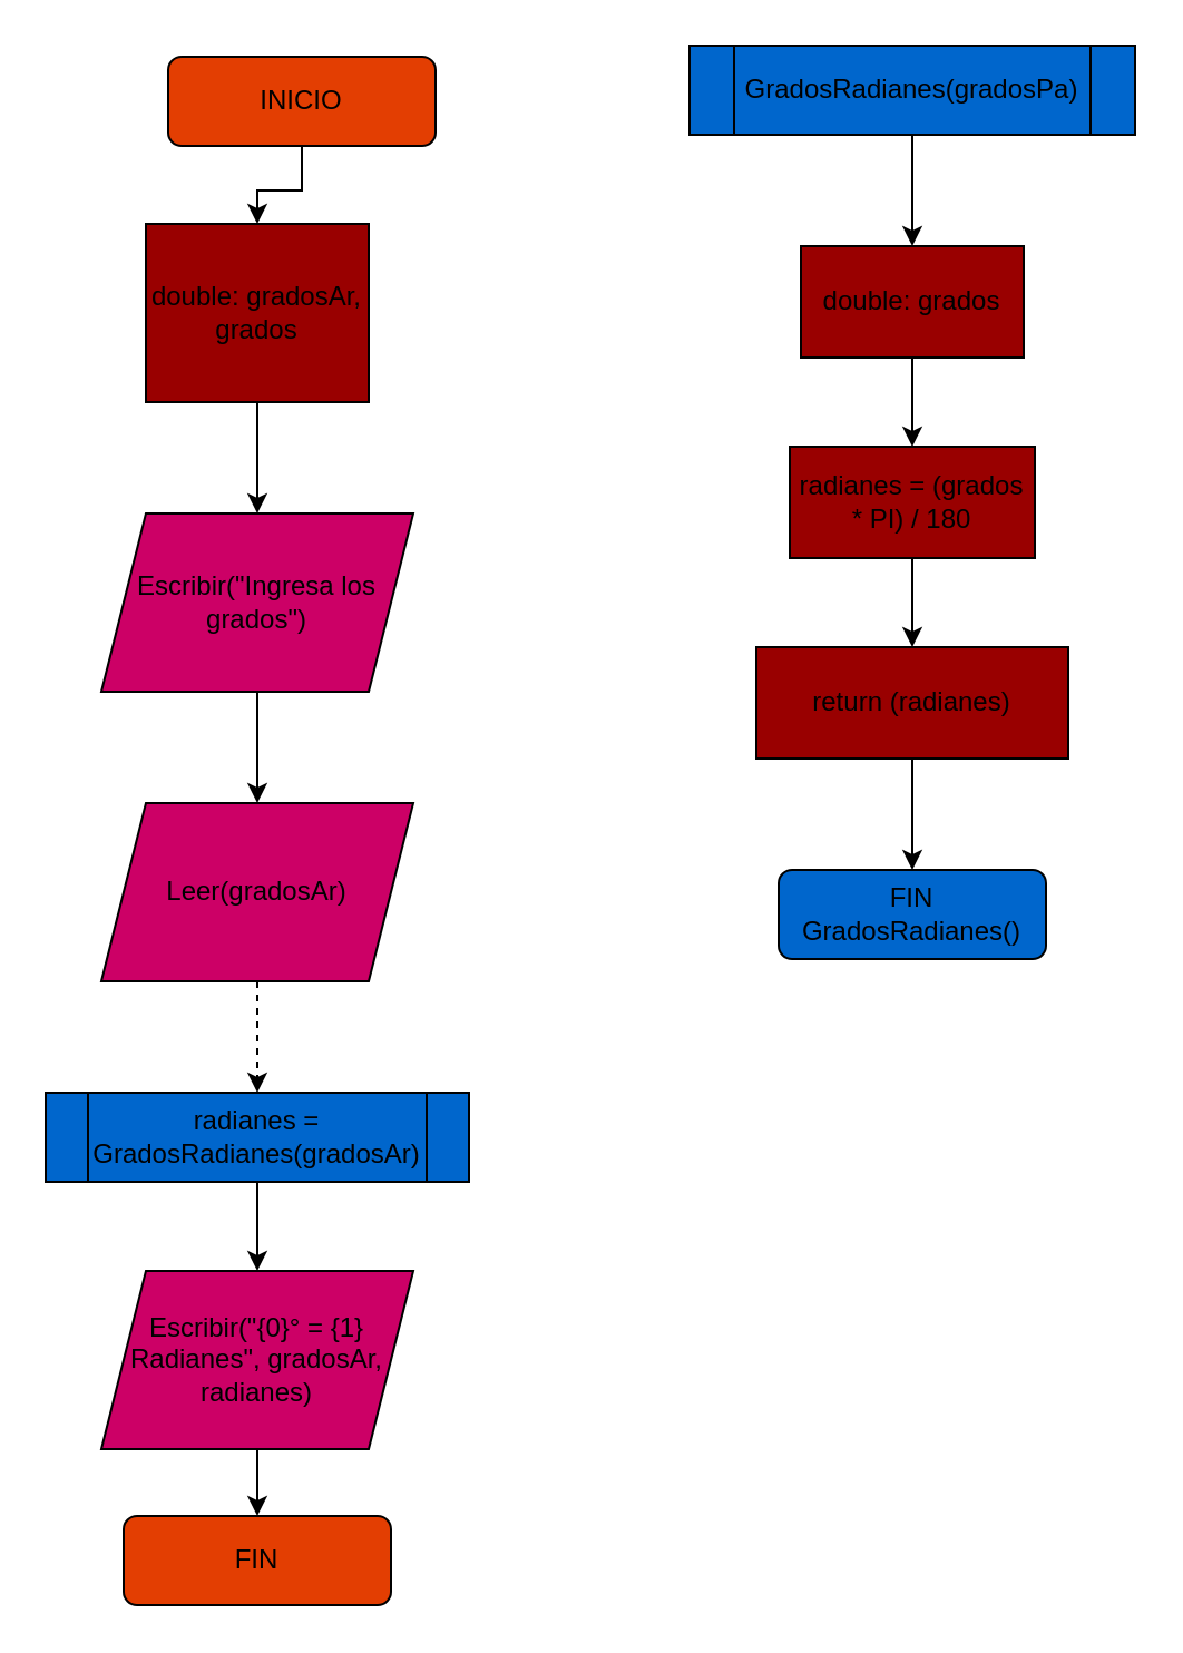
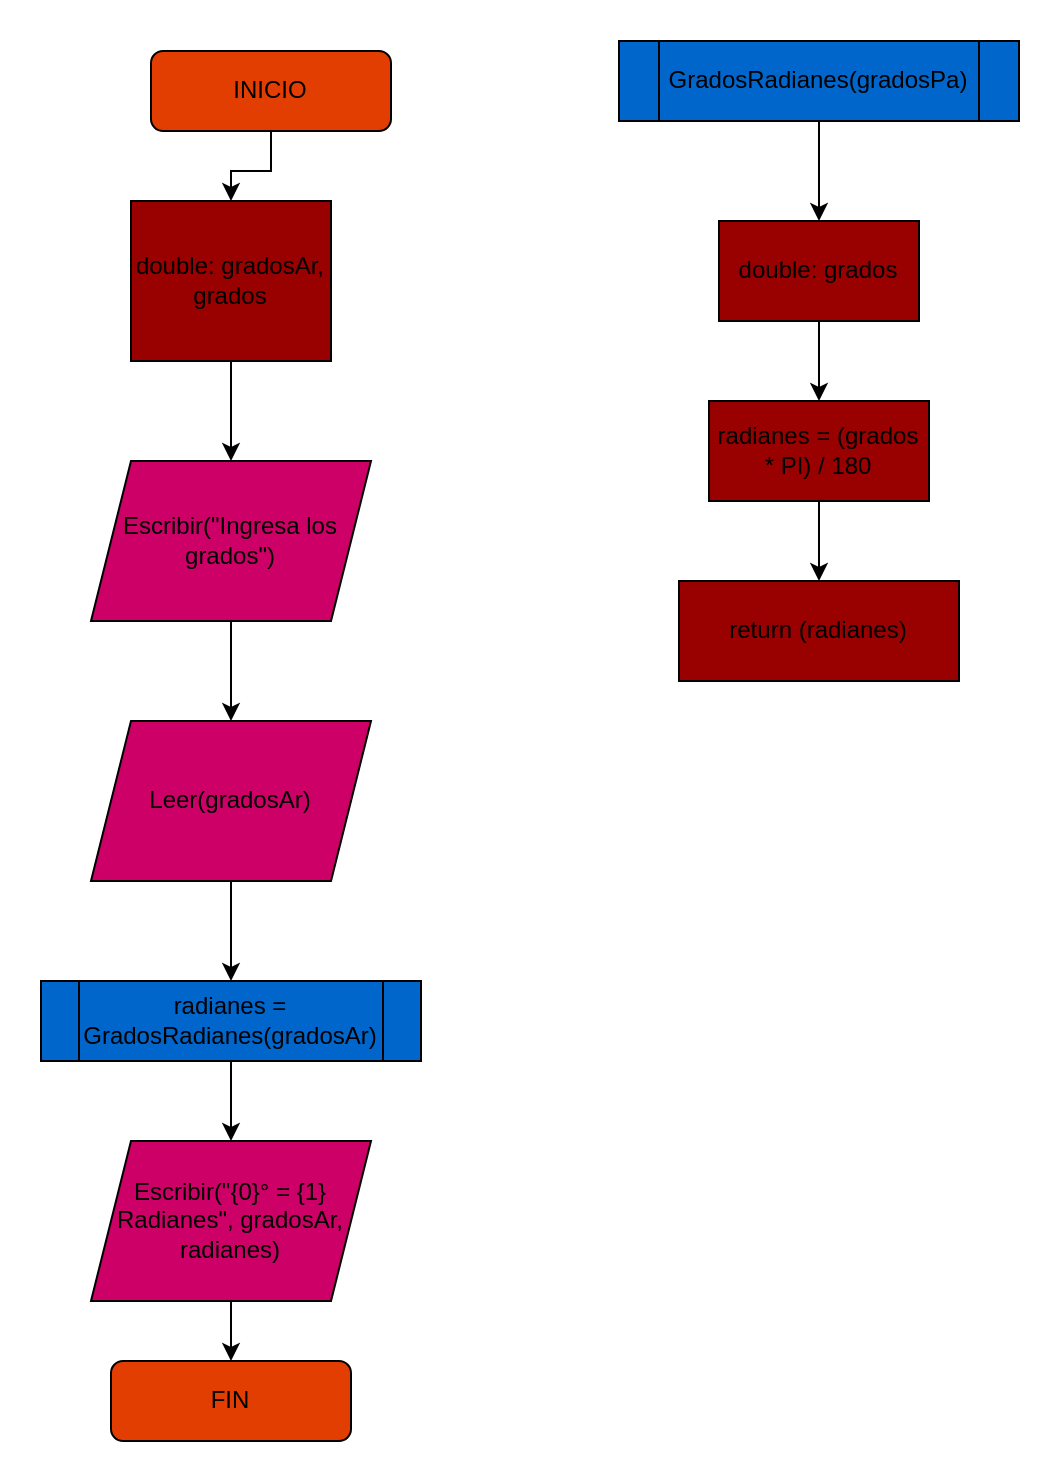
  <mxCell id="0" />
  <mxCell id="1" parent="0" />
  <mxCell id="2" value="" style="edgeStyle=orthogonalEdgeStyle;rounded=0;orthogonalLoop=1;jettySize=auto;html=1;" parent="1" source="3" target="5" edge="1"><mxGeometry relative="1" as="geometry" /></mxCell>
  <mxCell id="3" value="INICIO" style="rounded=1;whiteSpace=wrap;html=1;fontSize=12;glass=0;strokeWidth=1;shadow=0;fillColor=#E33E02;" parent="1" vertex="1"><mxGeometry x="75" y="25" width="120" height="40" as="geometry" /></mxCell>
  <mxCell id="4" value="" style="edgeStyle=orthogonalEdgeStyle;rounded=0;orthogonalLoop=1;jettySize=auto;html=1;" parent="1" source="5" target="7" edge="1"><mxGeometry relative="1" as="geometry" /></mxCell>
  <mxCell id="5" value="double: gradosAr, grados" style="rounded=0;whiteSpace=wrap;html=1;shadow=0;fontFamily=Helvetica;fontSize=12;fontColor=default;align=center;strokeColor=default;strokeWidth=1;fillColor=#990000;" parent="1" vertex="1"><mxGeometry x="65" y="100" width="100" height="80" as="geometry" /></mxCell>
  <mxCell id="6" value="" style="edgeStyle=orthogonalEdgeStyle;rounded=0;orthogonalLoop=1;jettySize=auto;html=1;" parent="1" source="7" target="11" edge="1"><mxGeometry relative="1" as="geometry" /></mxCell>
  <mxCell id="7" value="Escribir(&quot;Ingresa los grados&quot;)" style="shape=parallelogram;perimeter=parallelogramPerimeter;whiteSpace=wrap;html=1;fixedSize=1;shadow=0;fontFamily=Helvetica;fontSize=12;fontColor=default;align=center;strokeColor=default;strokeWidth=1;fillColor=#CC0066;" parent="1" vertex="1"><mxGeometry x="45" y="230" width="140" height="80" as="geometry" /></mxCell>
  <mxCell id="8" value="" style="edgeStyle=orthogonalEdgeStyle;rounded=0;orthogonalLoop=1;jettySize=auto;html=1;" parent="1" source="9" target="22" edge="1"><mxGeometry relative="1" as="geometry" /></mxCell>
  <mxCell id="9" value="radianes = GradosRadianes(gradosAr)" style="shape=process;whiteSpace=wrap;html=1;backgroundOutline=1;shadow=0;fontFamily=Helvetica;fontSize=12;fontColor=default;align=center;strokeColor=default;strokeWidth=1;fillColor=#0066CC;" parent="1" vertex="1"><mxGeometry x="20" y="490" width="190" height="40" as="geometry" /></mxCell>
- <mxCell id="10" value="" style="edgeStyle=orthogonalEdgeStyle;rounded=0;orthogonalLoop=1;jettySize=auto;html=1;dashed=1;" parent="1" source="11" target="9" edge="1"><mxGeometry relative="1" as="geometry" /></mxCell>
+ <mxCell id="10" value="" style="edgeStyle=orthogonalEdgeStyle;rounded=0;orthogonalLoop=1;jettySize=auto;html=1;" parent="1" source="11" target="9" edge="1"><mxGeometry relative="1" as="geometry" /></mxCell>
  <mxCell id="11" value="Leer(gradosAr)" style="shape=parallelogram;perimeter=parallelogramPerimeter;whiteSpace=wrap;html=1;fixedSize=1;shadow=0;fontFamily=Helvetica;fontSize=12;fontColor=default;align=center;strokeColor=default;strokeWidth=1;fillColor=#CC0066;" parent="1" vertex="1"><mxGeometry x="45" y="360" width="140" height="80" as="geometry" /></mxCell>
  <mxCell id="12" value="" style="edgeStyle=orthogonalEdgeStyle;rounded=0;orthogonalLoop=1;jettySize=auto;html=1;" parent="1" source="13" target="15" edge="1"><mxGeometry relative="1" as="geometry" /></mxCell>
  <mxCell id="13" value="GradosRadianes(gradosPa)" style="shape=process;whiteSpace=wrap;html=1;backgroundOutline=1;shadow=0;fontFamily=Helvetica;fontSize=12;fontColor=default;align=center;strokeColor=default;strokeWidth=1;fillColor=#0066CC;" parent="1" vertex="1"><mxGeometry x="309" y="20" width="200" height="40" as="geometry" /></mxCell>
  <mxCell id="14" value="" style="edgeStyle=orthogonalEdgeStyle;rounded=0;orthogonalLoop=1;jettySize=auto;html=1;" parent="1" source="15" target="17" edge="1"><mxGeometry relative="1" as="geometry" /></mxCell>
  <mxCell id="15" value="double: grados" style="rounded=0;whiteSpace=wrap;html=1;shadow=0;fontFamily=Helvetica;fontSize=12;fontColor=default;align=center;strokeColor=default;strokeWidth=1;fillColor=#990000;" parent="1" vertex="1"><mxGeometry x="359" y="110" width="100" height="50" as="geometry" /></mxCell>
  <mxCell id="16" value="" style="edgeStyle=orthogonalEdgeStyle;rounded=0;orthogonalLoop=1;jettySize=auto;html=1;" parent="1" source="17" target="19" edge="1"><mxGeometry relative="1" as="geometry" /></mxCell>
  <mxCell id="17" value="radianes = (grados * PI) / 180" style="rounded=0;whiteSpace=wrap;html=1;shadow=0;fontFamily=Helvetica;fontSize=12;fontColor=default;align=center;strokeColor=default;strokeWidth=1;fillColor=#990000;" parent="1" vertex="1"><mxGeometry x="354" y="200" width="110" height="50" as="geometry" /></mxCell>
- <mxCell id="18" value="" style="edgeStyle=orthogonalEdgeStyle;rounded=0;orthogonalLoop=1;jettySize=auto;html=1;" parent="1" source="19" target="20" edge="1"><mxGeometry relative="1" as="geometry" /></mxCell>
  <mxCell id="19" value="return (radianes)" style="rounded=0;whiteSpace=wrap;html=1;shadow=0;fontFamily=Helvetica;fontSize=12;fontColor=default;align=center;strokeColor=default;strokeWidth=1;fillColor=#990000;" parent="1" vertex="1"><mxGeometry x="339" y="290" width="140" height="50" as="geometry" /></mxCell>
- <mxCell id="20" value="FIN GradosRadianes()" style="rounded=1;whiteSpace=wrap;html=1;fontSize=12;glass=0;strokeWidth=1;shadow=0;fillColor=#0066CC;" parent="1" vertex="1"><mxGeometry x="349" y="390" width="120" height="40" as="geometry" /></mxCell>
  <mxCell id="21" value="" style="edgeStyle=orthogonalEdgeStyle;rounded=0;orthogonalLoop=1;jettySize=auto;html=1;" parent="1" source="22" target="23" edge="1"><mxGeometry relative="1" as="geometry" /></mxCell>
  <mxCell id="22" value="Escribir(&quot;{0}° = {1} Radianes&quot;, gradosAr, radianes)" style="shape=parallelogram;perimeter=parallelogramPerimeter;whiteSpace=wrap;html=1;fixedSize=1;shadow=0;fontFamily=Helvetica;fontSize=12;fontColor=default;align=center;strokeColor=default;strokeWidth=1;fillColor=#CC0066;" parent="1" vertex="1"><mxGeometry x="45" y="570" width="140" height="80" as="geometry" /></mxCell>
  <mxCell id="23" value="FIN" style="rounded=1;whiteSpace=wrap;html=1;fontSize=12;glass=0;strokeWidth=1;shadow=0;fillColor=#E33E02;" parent="1" vertex="1"><mxGeometry x="55" y="680" width="120" height="40" as="geometry" /></mxCell>
